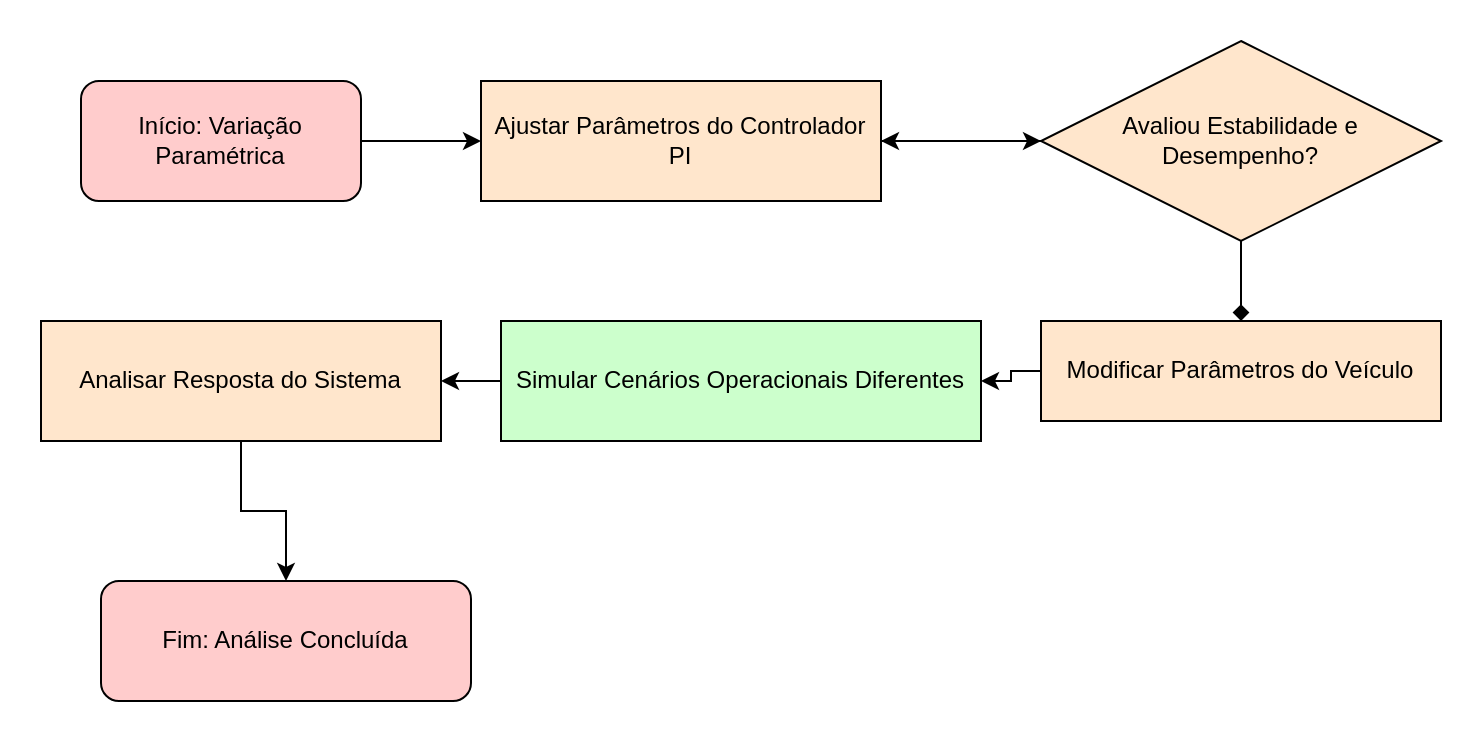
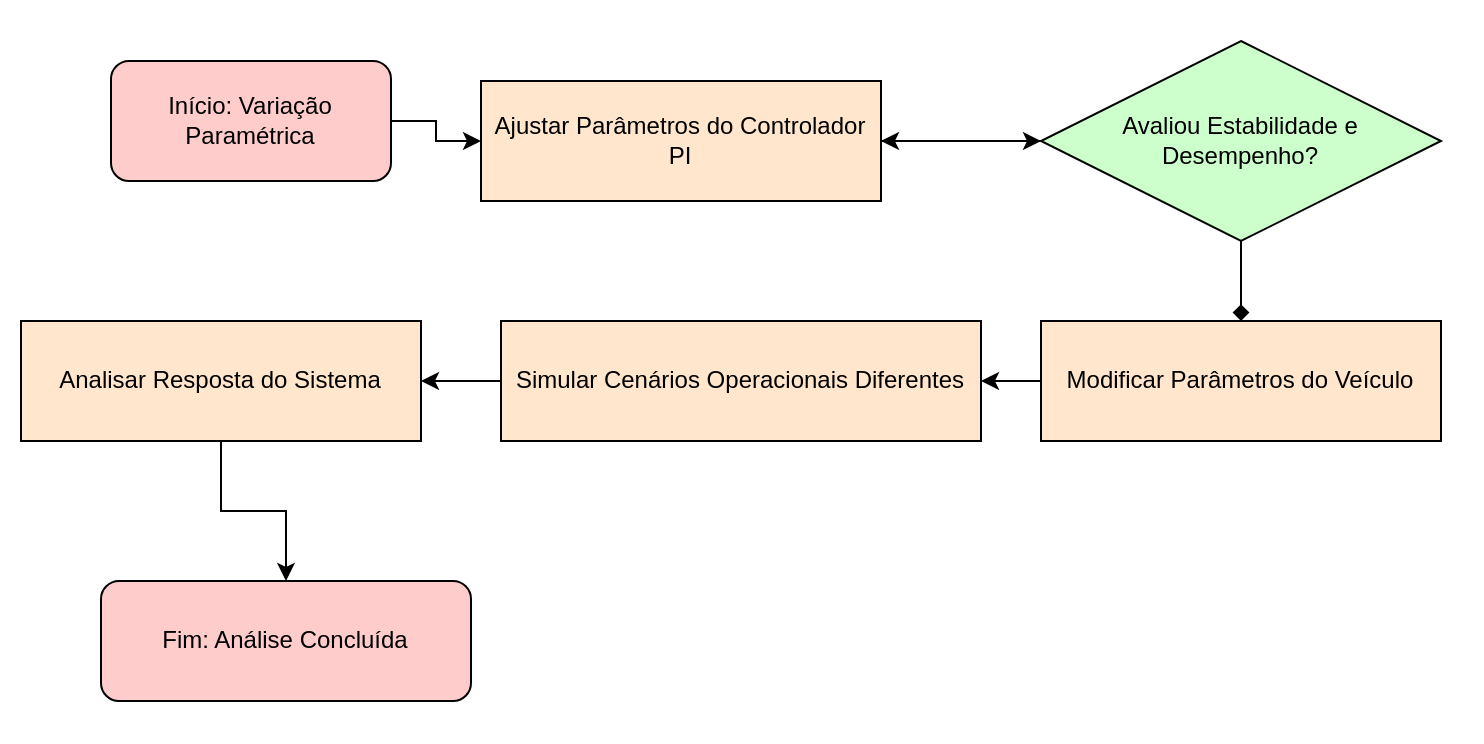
  <mxCell id="0" />
  <mxCell id="1" parent="0" />
- <mxCell id="2" value="Início: Variação Paramétrica" style="rounded=1;whiteSpace=wrap;fillColor=#ffcccc;" vertex="1" parent="1"><mxGeometry x="40" y="40" width="140" height="60" as="geometry" /></mxCell>
+ <mxCell id="2" value="Início: Variação Paramétrica" style="rounded=1;whiteSpace=wrap;fillColor=#ffcccc;" vertex="1" parent="1"><mxGeometry x="55" y="30" width="140" height="60" as="geometry" /></mxCell>
  <mxCell id="3" value="Ajustar Parâmetros do Controlador PI" style="rounded=0;whiteSpace=wrap;fillColor=#ffe6cc;" vertex="1" parent="1"><mxGeometry x="240" y="40" width="200" height="60" as="geometry" /></mxCell>
- <mxCell id="4" value="Avaliou Estabilidade e Desempenho?" style="rhombus;whiteSpace=wrap;fillColor=#ffe6cc;" vertex="1" parent="1"><mxGeometry x="520" y="20" width="200" height="100" as="geometry" /></mxCell>
- <mxCell id="5" value="Modificar Parâmetros do Veículo" style="rounded=0;whiteSpace=wrap;fillColor=#ffe6cc;" vertex="1" parent="1"><mxGeometry x="520" y="160" width="200" height="50" as="geometry" /></mxCell>
- <mxCell id="6" value="Simular Cenários Operacionais Diferentes" style="rounded=0;whiteSpace=wrap;fillColor=#ccffcc;" vertex="1" parent="1"><mxGeometry x="250" y="160" width="240" height="60" as="geometry" /></mxCell>
- <mxCell id="7" value="Analisar Resposta do Sistema" style="rounded=0;whiteSpace=wrap;fillColor=#ffe6cc;" vertex="1" parent="1"><mxGeometry x="20" y="160" width="200" height="60" as="geometry" /></mxCell>
+ <mxCell id="4" value="Avaliou Estabilidade e Desempenho?" style="rhombus;whiteSpace=wrap;fillColor=#ccffcc;" vertex="1" parent="1"><mxGeometry x="520" y="20" width="200" height="100" as="geometry" /></mxCell>
+ <mxCell id="5" value="Modificar Parâmetros do Veículo" style="rounded=0;whiteSpace=wrap;fillColor=#ffe6cc;" vertex="1" parent="1"><mxGeometry x="520" y="160" width="200" height="60" as="geometry" /></mxCell>
+ <mxCell id="6" value="Simular Cenários Operacionais Diferentes" style="rounded=0;whiteSpace=wrap;fillColor=#ffe6cc;" vertex="1" parent="1"><mxGeometry x="250" y="160" width="240" height="60" as="geometry" /></mxCell>
+ <mxCell id="7" value="Analisar Resposta do Sistema" style="rounded=0;whiteSpace=wrap;fillColor=#ffe6cc;" vertex="1" parent="1"><mxGeometry x="10" y="160" width="200" height="60" as="geometry" /></mxCell>
  <mxCell id="8" value="Fim: Análise Concluída" style="rounded=1;whiteSpace=wrap;fillColor=#ffcccc;" vertex="1" parent="1"><mxGeometry x="50" y="290" width="185" height="60" as="geometry" /></mxCell>
  <mxCell id="9" style="edgeStyle=orthogonalEdgeStyle;rounded=0;orthogonalLoop=1;" edge="1" parent="1" source="2" target="3"><mxGeometry relative="1" as="geometry" /></mxCell>
  <mxCell id="10" style="edgeStyle=orthogonalEdgeStyle;rounded=0;orthogonalLoop=1;" edge="1" parent="1" source="3" target="4"><mxGeometry relative="1" as="geometry" /></mxCell>
  <mxCell id="11" style="edgeStyle=orthogonalEdgeStyle;rounded=0;orthogonalLoop=1;endArrow=diamond;" edge="1" parent="1" source="4" target="5"><mxGeometry relative="1" as="geometry" /></mxCell>
  <mxCell id="12" style="edgeStyle=orthogonalEdgeStyle;rounded=0;orthogonalLoop=1;" edge="1" parent="1" source="5" target="6"><mxGeometry relative="1" as="geometry" /></mxCell>
  <mxCell id="13" style="edgeStyle=orthogonalEdgeStyle;rounded=0;orthogonalLoop=1;" edge="1" parent="1" source="6" target="7"><mxGeometry relative="1" as="geometry" /></mxCell>
  <mxCell id="14" style="edgeStyle=orthogonalEdgeStyle;rounded=0;orthogonalLoop=1;" edge="1" parent="1" source="7" target="8"><mxGeometry relative="1" as="geometry" /></mxCell>
  <mxCell id="15" style="edgeStyle=orthogonalEdgeStyle;rounded=0;orthogonalLoop=1;" edge="1" parent="1" source="4" target="3"><mxGeometry relative="1" as="geometry" /><mxPoint x="250" y="280" as="sourcePoint" /><mxPoint x="250" y="160" as="targetPoint" /></mxCell>
